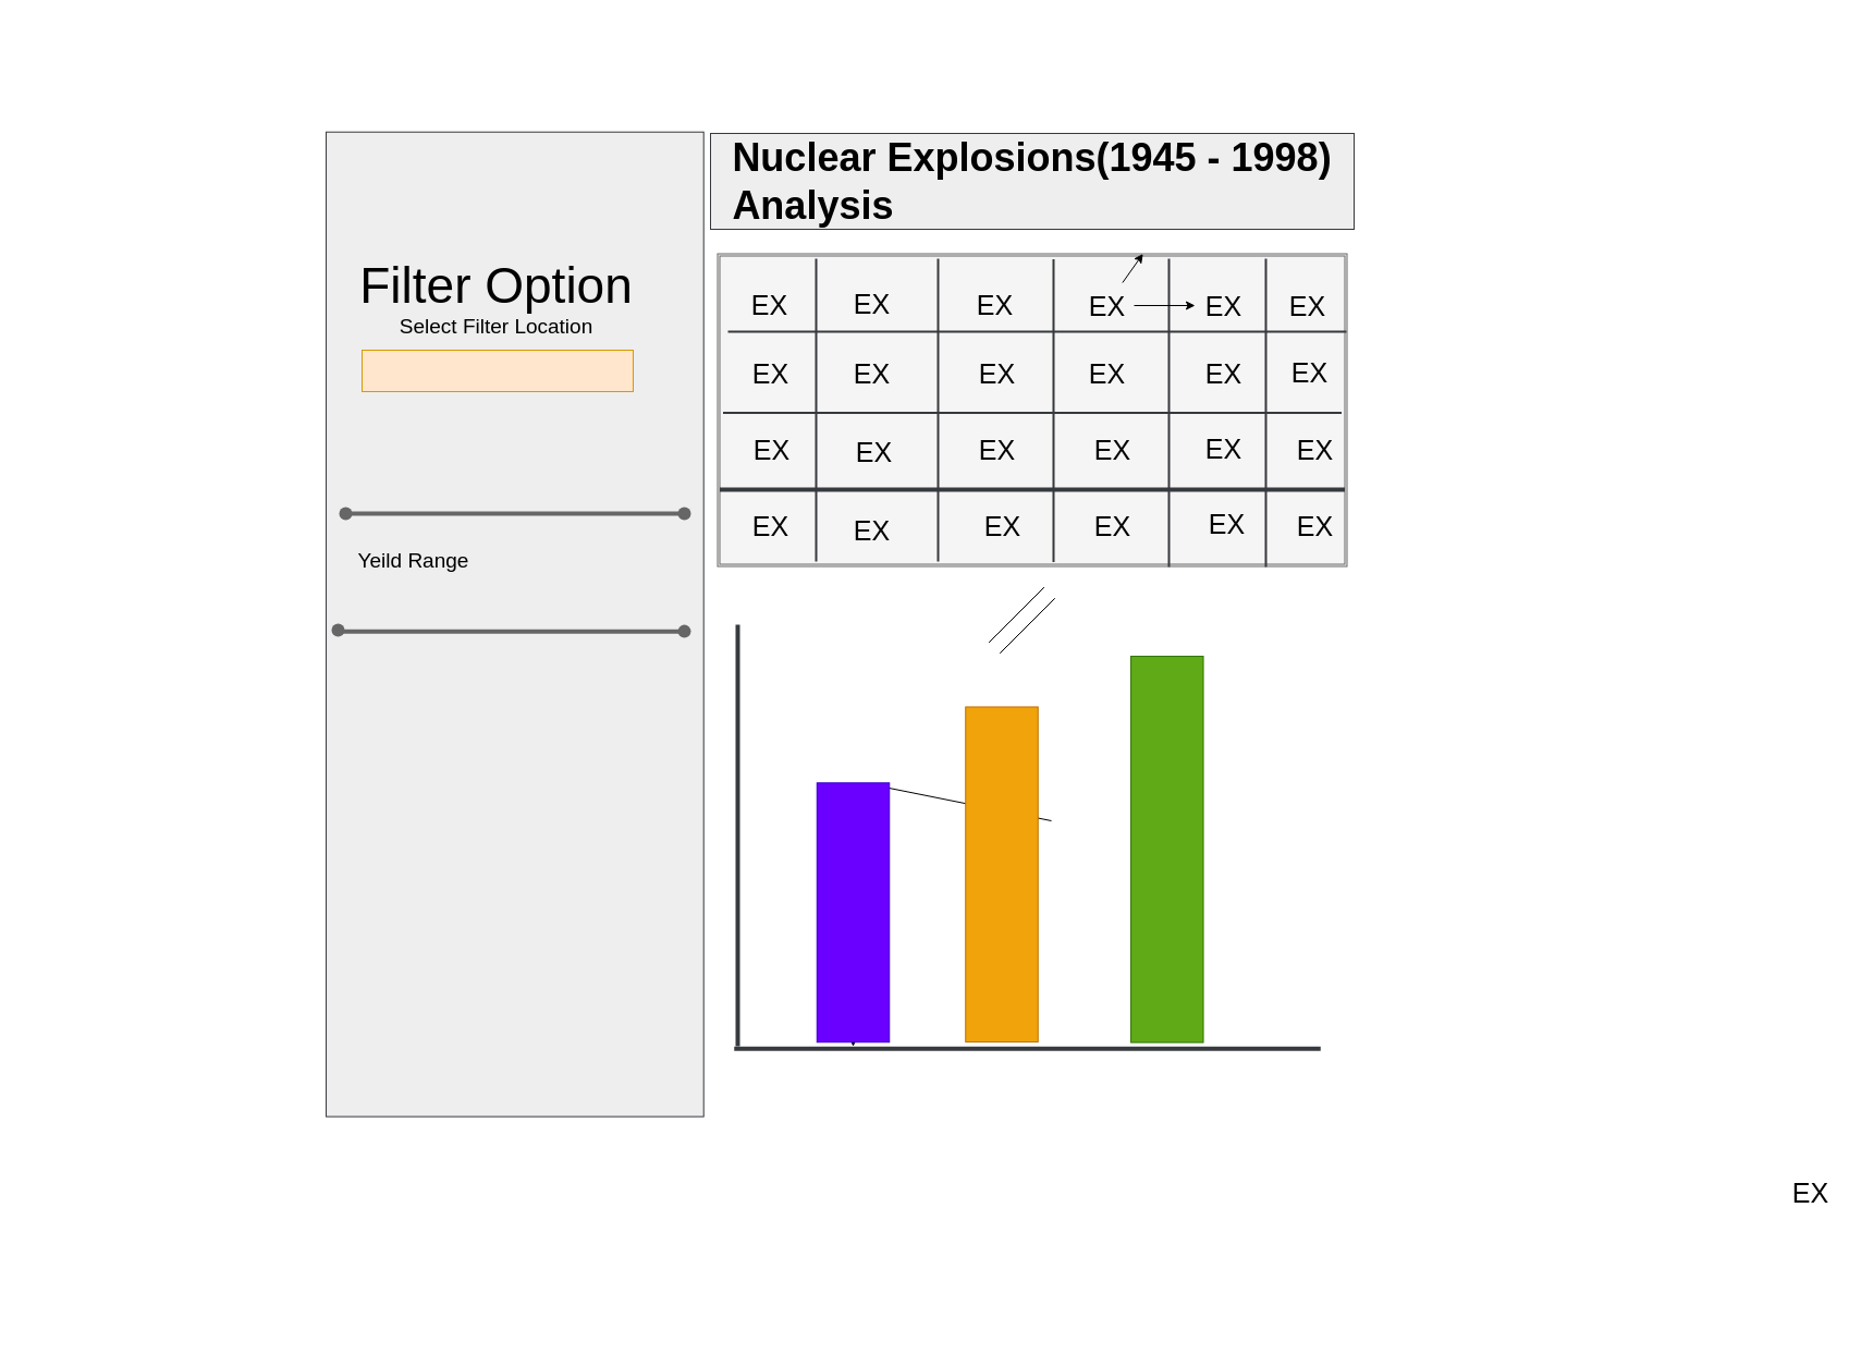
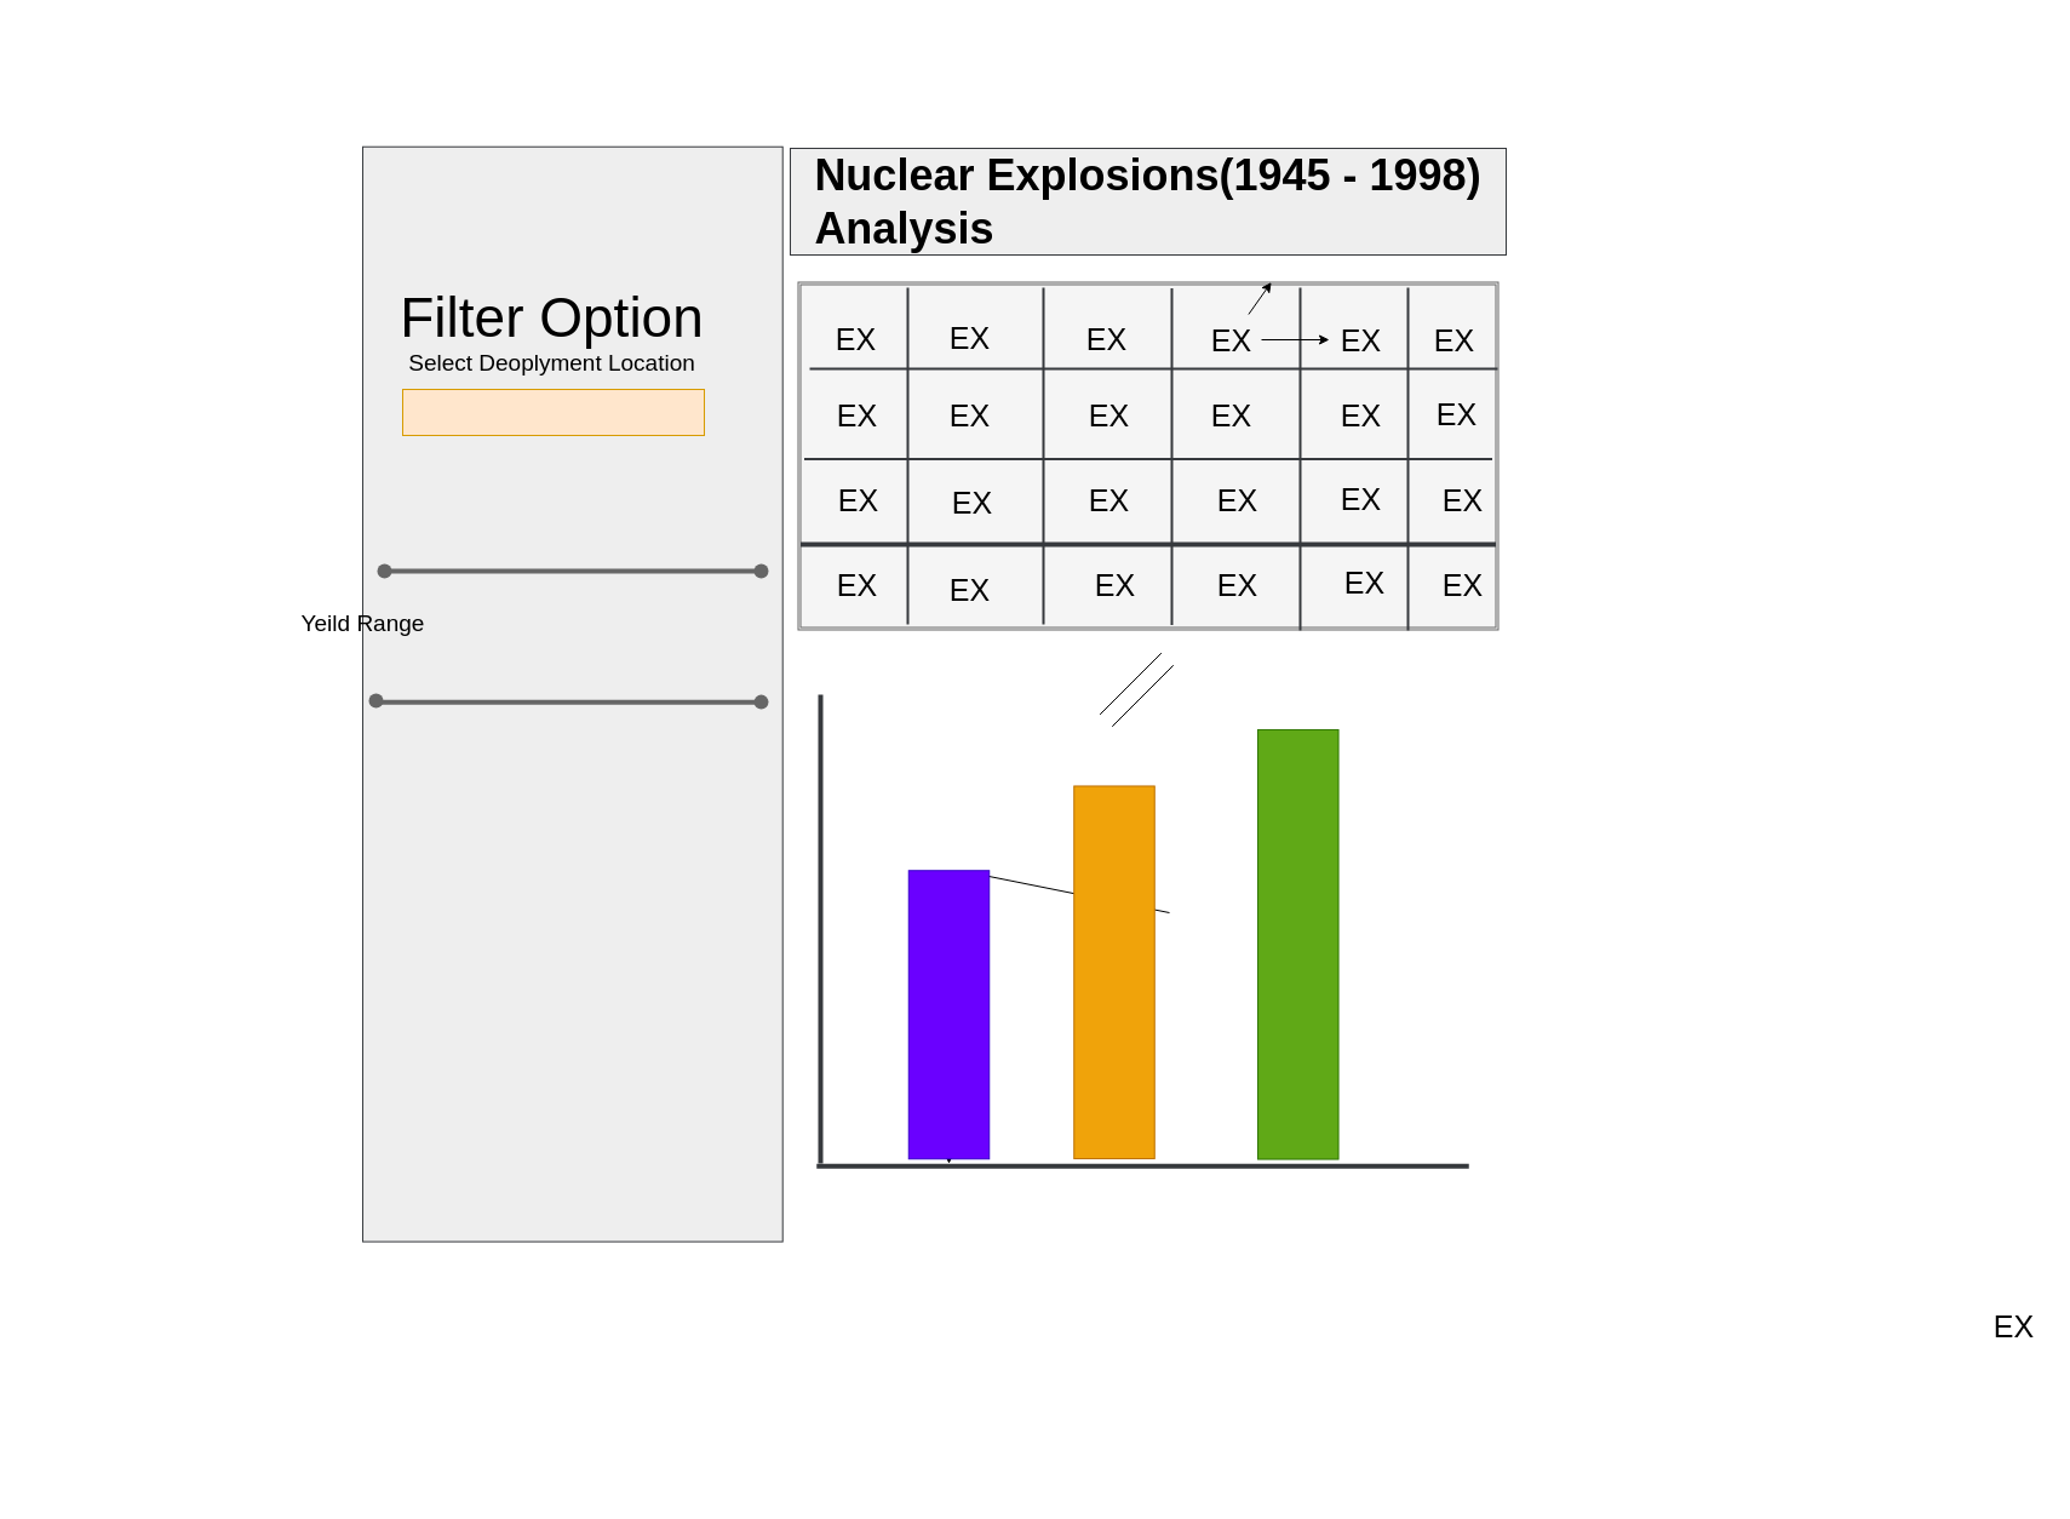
  <mxCell id="0" />
  <mxCell id="1" parent="0" />
  <mxCell id="2" value="" style="rounded=0;whiteSpace=wrap;html=1;fillColor=#eeeeee;strokeColor=#36393d;rotation=90;fontColor=#FFFFFF;" parent="1" vertex="1"><mxGeometry x="20.45" y="399.31" width="903.87" height="346.69" as="geometry" /></mxCell>
  <mxCell id="3" value="&lt;font color=&quot;#000000&quot; style=&quot;font-size: 36px;&quot;&gt;Nuclear Explosions(1945 - 1998)&lt;br style=&quot;font-size: 36px;&quot;&gt;&lt;div style=&quot;text-align: left; font-size: 36px;&quot;&gt;&lt;span style=&quot;background-color: initial; font-size: 36px;&quot;&gt;Analysis&lt;/span&gt;&lt;/div&gt;&lt;/font&gt;" style="whiteSpace=wrap;html=1;fillColor=#eeeeee;strokeColor=#36393d;fontSize=36;fontStyle=1" parent="1" vertex="1"><mxGeometry x="652" width="591" height="88" as="geometry" y="122" /></mxCell>
  <mxCell id="4" value="" style="shape=ext;double=1;rounded=0;whiteSpace=wrap;html=1;fontSize=25;fillColor=#f5f5f5;fontColor=#333333;strokeColor=#666666;" parent="1" vertex="1"><mxGeometry x="658.5" y="232.5" width="578" height="287" as="geometry" /></mxCell>
  <mxCell id="5" value="" style="endArrow=none;html=1;fontSize=25;" parent="1" edge="1"><mxGeometry width="50" height="50" relative="1" as="geometry"><mxPoint x="908" y="589" as="sourcePoint" /><mxPoint x="958" y="539" as="targetPoint" /></mxGeometry></mxCell>
  <mxCell id="6" value="" style="endArrow=none;html=1;fontSize=25;" parent="1" edge="1"><mxGeometry width="50" height="50" relative="1" as="geometry"><mxPoint x="908" y="589" as="sourcePoint" /><mxPoint x="958" y="539" as="targetPoint" /></mxGeometry></mxCell>
  <mxCell id="7" value="" style="endArrow=none;html=1;fontSize=25;" parent="1" edge="1"><mxGeometry width="50" height="50" relative="1" as="geometry"><mxPoint x="908" y="589" as="sourcePoint" /><mxPoint x="958" y="539" as="targetPoint" /></mxGeometry></mxCell>
  <mxCell id="8" value="" style="line;strokeWidth=2;direction=south;html=1;fontSize=25;fillColor=#eeeeee;strokeColor=#36393d;" parent="1" vertex="1"><mxGeometry x="744" y="237" width="10" height="278" as="geometry" /></mxCell>
  <mxCell id="9" value="" style="line;strokeWidth=2;direction=south;html=1;fontSize=25;fillColor=#eeeeee;strokeColor=#36393d;" parent="1" vertex="1"><mxGeometry x="856" y="237" width="10" height="278" as="geometry" /></mxCell>
  <mxCell id="10" value="" style="line;strokeWidth=2;direction=south;html=1;fontSize=25;fillColor=#eeeeee;strokeColor=#36393d;" parent="1" vertex="1"><mxGeometry x="962" y="237.5" width="10" height="278" as="geometry" /></mxCell>
  <mxCell id="11" value="" style="line;strokeWidth=2;direction=south;html=1;fontSize=25;fillColor=#eeeeee;strokeColor=#36393d;" parent="1" vertex="1"><mxGeometry x="1068" y="237" width="10" height="283" as="geometry" /></mxCell>
  <mxCell id="12" value="" style="line;strokeWidth=2;direction=south;html=1;fontSize=25;fillColor=#eeeeee;strokeColor=#36393d;" parent="1" vertex="1"><mxGeometry x="1157" y="237" width="10" height="283" as="geometry" /></mxCell>
  <mxCell id="13" value="" style="line;strokeWidth=2;direction=south;html=1;fontSize=25;fillColor=#eeeeee;strokeColor=#36393d;rotation=90;" parent="1" vertex="1"><mxGeometry x="947" y="20" width="10" height="568" as="geometry" /></mxCell>
  <mxCell id="14" value="EX" style="text;html=1;align=center;verticalAlign=middle;resizable=0;points=[];autosize=1;strokeColor=none;fillColor=none;fontSize=25;fontColor=#000000;" parent="1" vertex="1"><mxGeometry x="680" y="258" width="51" height="42" as="geometry" /></mxCell>
  <mxCell id="15" value="EX" style="text;html=1;align=center;verticalAlign=middle;resizable=0;points=[];autosize=1;strokeColor=none;fillColor=none;fontSize=25;fontColor=#000000;" parent="1" vertex="1"><mxGeometry x="774" y="257" width="51" height="42" as="geometry" /></mxCell>
  <mxCell id="16" value="EX" style="text;html=1;align=center;verticalAlign=middle;resizable=0;points=[];autosize=1;strokeColor=none;fillColor=none;fontSize=25;fontColor=#000000;" parent="1" vertex="1"><mxGeometry x="887" y="258" width="51" height="42" as="geometry" /></mxCell>
  <mxCell id="17" value="" style="edgeStyle=none;html=1;fontSize=25;fontColor=#000000;" parent="1" source="19" target="20" edge="1"><mxGeometry relative="1" as="geometry" /></mxCell>
  <mxCell id="18" style="edgeStyle=none;html=1;fontSize=25;fontColor=#000000;" parent="1" source="19" target="4" edge="1"><mxGeometry relative="1" as="geometry" /></mxCell>
  <mxCell id="19" value="EX" style="text;html=1;align=center;verticalAlign=middle;resizable=0;points=[];autosize=1;strokeColor=none;fillColor=none;fontSize=25;fontColor=#000000;" parent="1" vertex="1"><mxGeometry x="990" y="259" width="51" height="42" as="geometry" /></mxCell>
  <mxCell id="20" value="EX" style="text;html=1;align=center;verticalAlign=middle;resizable=0;points=[];autosize=1;strokeColor=none;fillColor=none;fontSize=25;fontColor=#000000;" parent="1" vertex="1"><mxGeometry x="1097" y="259" width="51" height="42" as="geometry" /></mxCell>
  <mxCell id="21" value="EX" style="text;html=1;align=center;verticalAlign=middle;resizable=0;points=[];autosize=1;strokeColor=none;fillColor=none;fontSize=25;fontColor=#000000;" parent="1" vertex="1"><mxGeometry x="1174" y="259" width="51" height="42" as="geometry" /></mxCell>
  <mxCell id="22" value="&lt;span style=&quot;color: rgba(0, 0, 0, 0); font-family: monospace; font-size: 0px; text-align: start; background-color: rgb(42, 37, 47);&quot;&gt;%3CmxGraphModel%3E%3Croot%3E%3CmxCell%20id%3D%220%22%2F%3E%3CmxCell%20id%3D%221%22%20parent%3D%220%22%2F%3E%3CmxCell%20id%3D%222%22%20value%3D%22%22%20style%3D%22line%3BstrokeWidth%3D2%3Bdirection%3Dsouth%3Bhtml%3D1%3BfontSize%3D25%3BfillColor%3D%23eeeeee%3BstrokeColor%3D%2336393d%3Brotation%3D90%3B%22%20vertex%3D%221%22%20parent%3D%221%22%3E%3CmxGeometry%20x%3D%22507%22%20y%3D%22-102%22%20width%3D%2210%22%20height%3D%22568%22%20as%3D%22geometry%22%2F%3E%3C%2FmxCell%3E%3C%2Froot%3E%3C%2FmxGraphModel%3E&lt;/span&gt;" style="line;strokeWidth=2;direction=south;html=1;fontSize=25;fillColor=#eeeeee;strokeColor=#36393d;rotation=90;" parent="1" vertex="1"><mxGeometry x="876" y="94.5" width="143" height="568" as="geometry" /></mxCell>
  <mxCell id="23" value="" style="line;strokeWidth=4;direction=south;html=1;perimeter=backbonePerimeter;points=[];outlineConnect=0;labelBackgroundColor=#FFCCE6;fontSize=25;fillColor=#eeeeee;strokeColor=#36393d;rotation=90;" parent="1" vertex="1"><mxGeometry x="942.5" y="162" width="10" height="574" as="geometry" /></mxCell>
  <mxCell id="24" value="EX" style="text;html=1;align=center;verticalAlign=middle;resizable=0;points=[];autosize=1;strokeColor=none;fillColor=none;fontSize=25;fontColor=#000000;" parent="1" vertex="1"><mxGeometry x="681" y="321" width="51" height="42" as="geometry" /></mxCell>
  <mxCell id="25" value="EX" style="text;html=1;align=center;verticalAlign=middle;resizable=0;points=[];autosize=1;strokeColor=none;fillColor=none;fontSize=25;fontColor=#000000;" parent="1" vertex="1"><mxGeometry x="682" y="391" width="51" height="42" as="geometry" /></mxCell>
  <mxCell id="26" value="EX" style="text;html=1;align=center;verticalAlign=middle;resizable=0;points=[];autosize=1;strokeColor=none;fillColor=none;fontSize=25;fontColor=#000000;" parent="1" vertex="1"><mxGeometry x="681" y="461" width="51" height="42" as="geometry" /></mxCell>
  <mxCell id="27" value="EX" style="text;html=1;align=center;verticalAlign=middle;resizable=0;points=[];autosize=1;strokeColor=none;fillColor=none;fontSize=25;fontColor=#000000;" parent="1" vertex="1"><mxGeometry x="774" y="321" width="51" height="42" as="geometry" /></mxCell>
  <mxCell id="28" value="EX" style="text;html=1;align=center;verticalAlign=middle;resizable=0;points=[];autosize=1;strokeColor=none;fillColor=none;fontSize=25;fontColor=#000000;" parent="1" vertex="1"><mxGeometry x="889" y="321" width="51" height="42" as="geometry" /></mxCell>
  <mxCell id="29" value="EX" style="text;html=1;align=center;verticalAlign=middle;resizable=0;points=[];autosize=1;strokeColor=none;fillColor=none;fontSize=25;fontColor=#000000;" parent="1" vertex="1"><mxGeometry x="990" y="321" width="51" height="42" as="geometry" /></mxCell>
  <mxCell id="30" value="EX" style="text;html=1;align=center;verticalAlign=middle;resizable=0;points=[];autosize=1;strokeColor=none;fillColor=none;fontSize=25;fontColor=#000000;" parent="1" vertex="1"><mxGeometry x="1097" y="321" width="51" height="42" as="geometry" /></mxCell>
  <mxCell id="31" value="EX" style="text;html=1;align=center;verticalAlign=middle;resizable=0;points=[];autosize=1;strokeColor=none;fillColor=none;fontSize=25;fontColor=#000000;" parent="1" vertex="1"><mxGeometry x="1176" y="320" width="51" height="42" as="geometry" /></mxCell>
  <mxCell id="32" value="" style="endArrow=none;html=1;fontSize=25;" parent="1" edge="1"><mxGeometry width="50" height="50" relative="1" as="geometry"><mxPoint x="918" y="599" as="sourcePoint" /><mxPoint x="968" y="549" as="targetPoint" /></mxGeometry></mxCell>
  <mxCell id="33" value="" style="endArrow=none;html=1;fontSize=25;" parent="1" edge="1"><mxGeometry width="50" height="50" relative="1" as="geometry"><mxPoint x="918" y="599" as="sourcePoint" /><mxPoint x="968" y="549" as="targetPoint" /></mxGeometry></mxCell>
  <mxCell id="34" value="EX" style="text;html=1;align=center;verticalAlign=middle;resizable=0;points=[];autosize=1;strokeColor=none;fillColor=none;fontSize=25;fontColor=#000000;" parent="1" vertex="1"><mxGeometry x="1636" y="1073" width="51" height="42" as="geometry" /></mxCell>
  <mxCell id="35" value="EX" style="text;html=1;align=center;verticalAlign=middle;resizable=0;points=[];autosize=1;strokeColor=none;fillColor=none;fontSize=25;fontColor=#000000;" parent="1" vertex="1"><mxGeometry x="889" y="391" width="51" height="42" as="geometry" /></mxCell>
  <mxCell id="36" value="EX" style="text;html=1;align=center;verticalAlign=middle;resizable=0;points=[];autosize=1;strokeColor=none;fillColor=none;fontSize=25;fontColor=#000000;" parent="1" vertex="1"><mxGeometry x="995" y="391" width="51" height="42" as="geometry" /></mxCell>
  <mxCell id="37" value="EX" style="text;html=1;align=center;verticalAlign=middle;resizable=0;points=[];autosize=1;strokeColor=none;fillColor=none;fontSize=25;fontColor=#000000;" parent="1" vertex="1"><mxGeometry x="1097" y="390" width="51" height="42" as="geometry" /></mxCell>
  <mxCell id="38" value="EX" style="text;html=1;align=center;verticalAlign=middle;resizable=0;points=[];autosize=1;strokeColor=none;fillColor=none;fontSize=25;fontColor=#000000;" parent="1" vertex="1"><mxGeometry x="1181" y="391" width="51" height="42" as="geometry" /></mxCell>
  <mxCell id="39" value="EX" style="text;html=1;align=center;verticalAlign=middle;resizable=0;points=[];autosize=1;strokeColor=none;fillColor=none;fontSize=25;fontColor=#000000;" parent="1" vertex="1"><mxGeometry x="776" y="393" width="51" height="42" as="geometry" /></mxCell>
  <mxCell id="40" value="EX" style="text;html=1;align=center;verticalAlign=middle;resizable=0;points=[];autosize=1;strokeColor=none;fillColor=none;fontSize=25;fontColor=#000000;" parent="1" vertex="1"><mxGeometry x="1100" y="459" width="51" height="42" as="geometry" /></mxCell>
  <mxCell id="41" value="EX" style="text;html=1;align=center;verticalAlign=middle;resizable=0;points=[];autosize=1;strokeColor=none;fillColor=none;fontSize=25;fontColor=#000000;" parent="1" vertex="1"><mxGeometry x="995" y="461" width="51" height="42" as="geometry" /></mxCell>
  <mxCell id="42" value="EX" style="text;html=1;align=center;verticalAlign=middle;resizable=0;points=[];autosize=1;strokeColor=none;fillColor=none;fontSize=25;fontColor=#000000;" parent="1" vertex="1"><mxGeometry x="894" y="461" width="51" height="42" as="geometry" /></mxCell>
  <mxCell id="43" value="EX" style="text;html=1;align=center;verticalAlign=middle;resizable=0;points=[];autosize=1;strokeColor=none;fillColor=none;fontSize=25;fontColor=#000000;" parent="1" vertex="1"><mxGeometry x="774" y="465" width="51" height="42" as="geometry" /></mxCell>
  <mxCell id="44" value="EX" style="text;html=1;align=center;verticalAlign=middle;resizable=0;points=[];autosize=1;strokeColor=none;fillColor=none;fontSize=25;fontColor=#000000;" parent="1" vertex="1"><mxGeometry x="1181" y="461" width="51" height="42" as="geometry" /></mxCell>
  <mxCell id="45" value="" style="line;strokeWidth=4;direction=south;html=1;perimeter=backbonePerimeter;points=[];outlineConnect=0;labelBackgroundColor=#FFCCE6;fontSize=25;fillColor=#eeeeee;strokeColor=#36393d;" parent="1" vertex="1"><mxGeometry x="672" y="573" width="10" height="387" as="geometry" /></mxCell>
  <mxCell id="46" value="" style="line;strokeWidth=4;direction=south;html=1;perimeter=backbonePerimeter;points=[];outlineConnect=0;labelBackgroundColor=#FFCCE6;fontSize=25;fillColor=#eeeeee;strokeColor=#36393d;rotation=90;" parent="1" vertex="1"><mxGeometry x="938" y="693" width="10" height="538.5" as="geometry" /></mxCell>
  <mxCell id="47" value="" style="endArrow=none;html=1;fontSize=25;" parent="1" edge="1"><mxGeometry width="50" height="50" relative="1" as="geometry"><mxPoint x="965" y="753" as="sourcePoint" /><mxPoint x="798.25" y="719.432" as="targetPoint" /></mxGeometry></mxCell>
  <mxCell id="48" value="" style="edgeStyle=none;html=1;fontSize=25;fontColor=#000000;" parent="1" source="49" target="46" edge="1"><mxGeometry relative="1" as="geometry" /></mxCell>
  <mxCell id="49" value="" style="rounded=0;whiteSpace=wrap;html=1;labelBackgroundColor=#FFCCE6;fontSize=25;rotation=90;fillColor=#6a00ff;strokeColor=#3700CC;fontColor=#ffffff;" parent="1" vertex="1"><mxGeometry x="664" y="804" width="238" height="66.5" as="geometry" /></mxCell>
  <mxCell id="50" value="" style="rounded=0;whiteSpace=wrap;html=1;labelBackgroundColor=#FFCCE6;fontSize=25;rotation=90;fillColor=#f0a30a;strokeColor=#BD7000;fontColor=#000000;" parent="1" vertex="1"><mxGeometry x="765.72" y="769" width="307.57" height="66.5" as="geometry" /></mxCell>
  <mxCell id="51" value="" style="rounded=0;whiteSpace=wrap;html=1;labelBackgroundColor=#FFCCE6;fontSize=25;rotation=90;fillColor=#60a917;strokeColor=#2D7600;fontColor=#ffffff;" parent="1" vertex="1"><mxGeometry x="894" y="746" width="354.57" height="66.5" as="geometry" /></mxCell>
  <mxCell id="52" value="Filter Option" style="text;html=1;align=center;verticalAlign=middle;resizable=0;points=[];autosize=1;strokeColor=none;fillColor=none;fontSize=46;fontColor=#000000;" parent="1" vertex="1"><mxGeometry x="320" y="228" width="269" height="67" as="geometry" /></mxCell>
- <mxCell id="53" value="Select Filter Location" style="text;html=1;align=center;verticalAlign=middle;resizable=0;points=[];autosize=1;strokeColor=none;fillColor=none;fontSize=19;fontColor=#000000;" parent="1" vertex="1"><mxGeometry x="327" y="282" width="255" height="35" as="geometry" /></mxCell>
+ <mxCell id="53" value="Select Deoplyment Location" style="text;html=1;align=center;verticalAlign=middle;resizable=0;points=[];autosize=1;strokeColor=none;fillColor=none;fontSize=19;fontColor=#000000;" parent="1" vertex="1"><mxGeometry x="327" y="282" width="255" height="35" as="geometry" /></mxCell>
  <mxCell id="54" value="" style="rounded=0;whiteSpace=wrap;html=1;labelBackgroundColor=#000000;fontSize=19;fillColor=#ffe6cc;strokeColor=#d79b00;" parent="1" vertex="1"><mxGeometry x="332" y="321" width="249" height="38" as="geometry" /></mxCell>
  <mxCell id="55" value="" style="line;strokeWidth=4;direction=south;html=1;perimeter=backbonePerimeter;points=[];outlineConnect=0;labelBackgroundColor=#000000;fontSize=19;fontColor=#333333;fillColor=#f5f5f5;strokeColor=#666666;rotation=-90;" parent="1" vertex="1"><mxGeometry x="467.38" y="314.12" width="10" height="313.75" as="geometry" /></mxCell>
  <mxCell id="56" value="" style="shape=waypoint;sketch=0;fillStyle=solid;size=6;pointerEvents=1;points=[];fillColor=#f5f5f5;resizable=0;rotatable=0;perimeter=centerPerimeter;snapToPoint=1;labelBackgroundColor=#000000;fontSize=21;fontColor=#333333;strokeColor=#666666;strokeWidth=4;perimeterSpacing=1;" parent="1" vertex="1"><mxGeometry x="618" y="461" width="20" height="20" as="geometry" /></mxCell>
  <mxCell id="57" value="" style="shape=waypoint;sketch=0;fillStyle=solid;size=6;pointerEvents=1;points=[];fillColor=#f5f5f5;resizable=0;rotatable=0;perimeter=centerPerimeter;snapToPoint=1;labelBackgroundColor=#000000;fontSize=21;fontColor=#333333;strokeColor=#666666;strokeWidth=4;perimeterSpacing=1;" parent="1" vertex="1"><mxGeometry x="307" y="460.99" width="20" height="20" as="geometry" /></mxCell>
- <mxCell id="58" value="Yeild Range" style="text;html=1;align=center;verticalAlign=middle;resizable=0;points=[];autosize=1;strokeColor=none;fillColor=none;fontSize=19;fontColor=#000000;" parent="1" vertex="1"><mxGeometry x="319" y="497" width="120" height="35" as="geometry" /></mxCell>
+ <mxCell id="58" value="Yeild Range" style="text;html=1;align=center;verticalAlign=middle;resizable=0;points=[];autosize=1;strokeColor=none;fillColor=none;fontSize=19;fontColor=#000000;" parent="1" vertex="1"><mxGeometry x="239" y="497" width="120" height="35" as="geometry" /></mxCell>
  <mxCell id="59" value="" style="line;strokeWidth=4;direction=south;html=1;perimeter=backbonePerimeter;points=[];outlineConnect=0;labelBackgroundColor=#000000;fontSize=19;fontColor=#333333;fillColor=#f5f5f5;strokeColor=#666666;rotation=-90;" parent="1" vertex="1"><mxGeometry x="464" y="422.25" width="10" height="313.75" as="geometry" /></mxCell>
  <mxCell id="60" value="" style="shape=waypoint;sketch=0;fillStyle=solid;size=6;pointerEvents=1;points=[];fillColor=#f5f5f5;resizable=0;rotatable=0;perimeter=centerPerimeter;snapToPoint=1;labelBackgroundColor=#000000;fontSize=21;fontColor=#333333;strokeColor=#666666;strokeWidth=4;perimeterSpacing=1;" parent="1" vertex="1"><mxGeometry x="300" y="568" width="20" height="20" as="geometry" /></mxCell>
  <mxCell id="61" value="" style="shape=waypoint;sketch=0;fillStyle=solid;size=6;pointerEvents=1;points=[];fillColor=#f5f5f5;resizable=0;rotatable=0;perimeter=centerPerimeter;snapToPoint=1;labelBackgroundColor=#000000;fontSize=21;fontColor=#333333;strokeColor=#666666;strokeWidth=4;perimeterSpacing=1;" parent="1" vertex="1"><mxGeometry x="618" y="569.12" width="20" height="20" as="geometry" /></mxCell>
